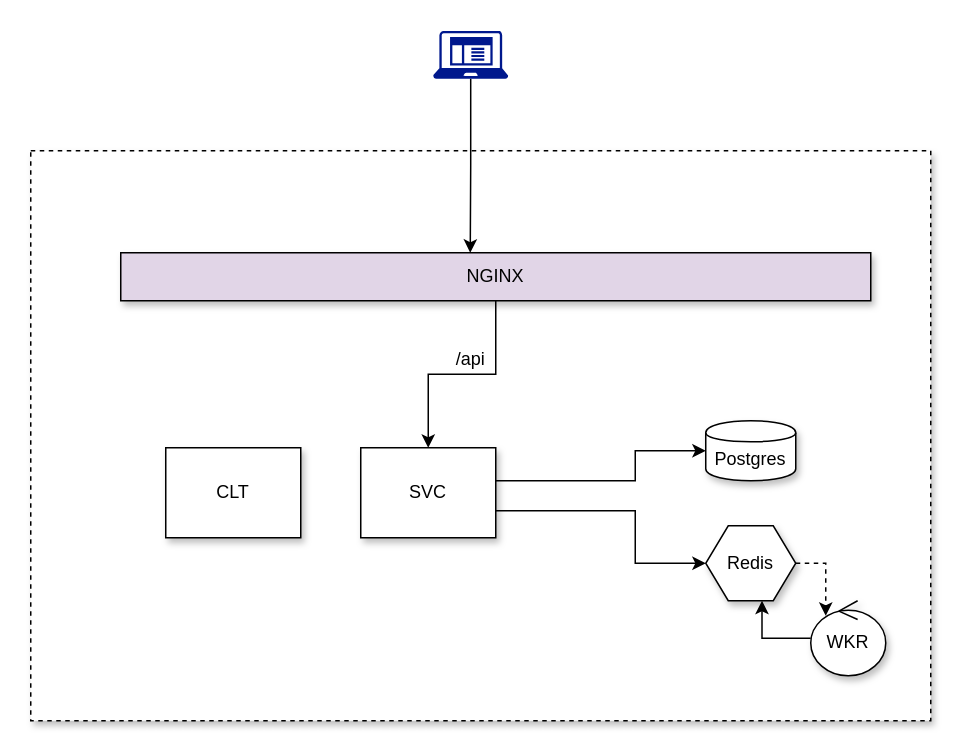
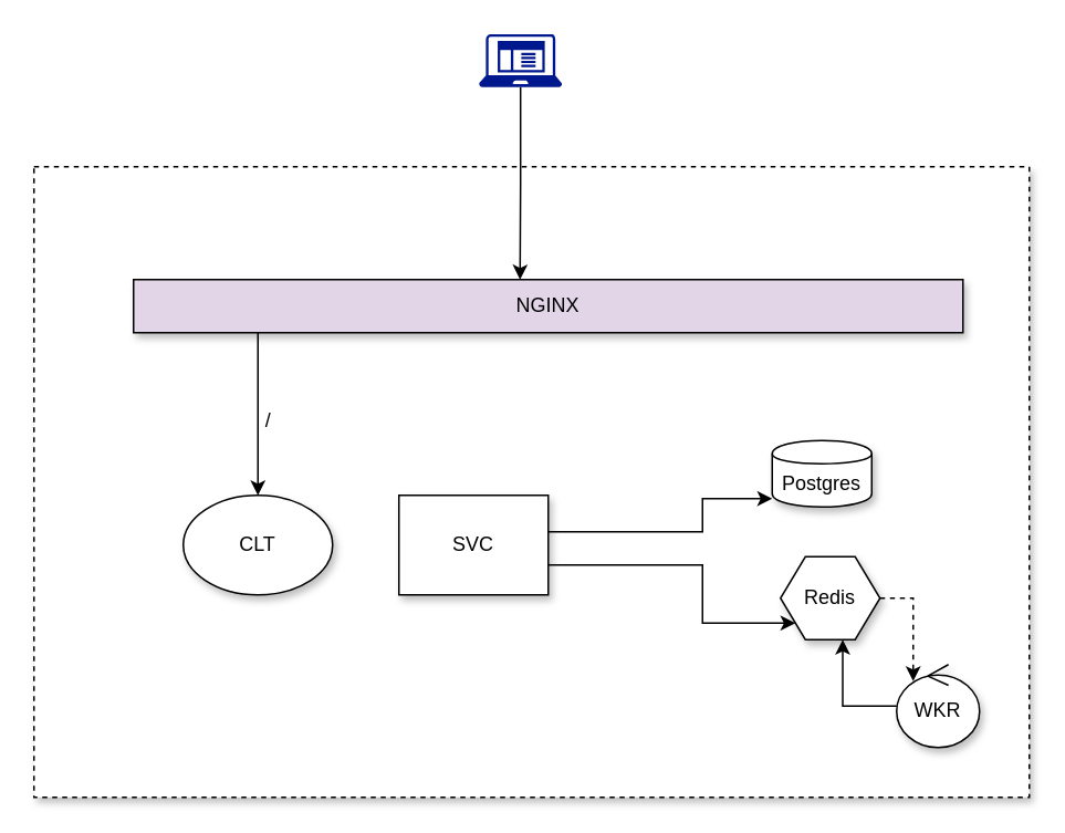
  <mxCell id="0" />
  <mxCell id="1" parent="0" />
  <mxCell id="2" value="" style="rounded=0;whiteSpace=wrap;html=1;shadow=1;dashed=1;align=left;" vertex="1" parent="1"><mxGeometry x="20" y="100" width="600" height="380" as="geometry" /></mxCell>
  <mxCell id="3" style="edgeStyle=orthogonalEdgeStyle;rounded=0;orthogonalLoop=1;jettySize=auto;html=1;entryX=0.466;entryY=0;entryDx=0;entryDy=0;entryPerimeter=0;" edge="1" parent="1" source="4" target="9"><mxGeometry relative="1" as="geometry" /></mxCell>
  <mxCell id="4" value="" style="aspect=fixed;pointerEvents=1;shadow=0;dashed=0;html=1;strokeColor=none;labelPosition=center;verticalLabelPosition=bottom;verticalAlign=top;align=center;fillColor=#00188D;shape=mxgraph.mscae.enterprise.client_application" vertex="1" parent="1"><mxGeometry x="288.29" y="20" width="50" height="32" as="geometry" /></mxCell>
- <mxCell id="5" value="" style="edgeStyle=orthogonalEdgeStyle;rounded=0;orthogonalLoop=1;jettySize=auto;html=1;" edge="1" parent="1" source="9" target="13"><mxGeometry relative="1" as="geometry" /></mxCell>
- <mxCell id="6" value="/api" style="text;html=1;align=center;verticalAlign=middle;resizable=0;points=[];labelBackgroundColor=#ffffff;" vertex="1" connectable="0" parent="5"><mxGeometry x="0.133" y="-2" relative="1" as="geometry"><mxPoint x="14.29" y="-8.95" as="offset" /></mxGeometry></mxCell>
+ <mxCell id="7" style="edgeStyle=orthogonalEdgeStyle;rounded=0;orthogonalLoop=1;jettySize=auto;html=1;entryX=0.5;entryY=0;entryDx=0;entryDy=0;" edge="1" parent="1" source="9" target="10"><mxGeometry relative="1" as="geometry"><Array as="points"><mxPoint x="155" y="200" /><mxPoint x="155" y="200" /></Array></mxGeometry></mxCell>
+ <mxCell id="8" value="/" style="text;html=1;align=center;verticalAlign=middle;resizable=0;points=[];labelBackgroundColor=#ffffff;" vertex="1" connectable="0" parent="7"><mxGeometry x="-0.022" y="-3" relative="1" as="geometry"><mxPoint x="8" y="4.67" as="offset" /></mxGeometry></mxCell>
  <mxCell id="9" value="NGINX" style="rounded=0;whiteSpace=wrap;html=1;shadow=1;fillColor=#e1d5e7;" vertex="1" parent="1"><mxGeometry x="80" y="168" width="500" height="32" as="geometry" /></mxCell>
- <mxCell id="10" value="CLT" style="rounded=0;whiteSpace=wrap;html=1;shadow=1;" vertex="1" parent="1"><mxGeometry x="110" y="298" width="90" height="60" as="geometry" /></mxCell>
+ <mxCell id="10" value="CLT" style="ellipse;whiteSpace=wrap;html=1;shadow=1;" vertex="1" parent="1"><mxGeometry x="110" y="298" width="90" height="60" as="geometry" /></mxCell>
  <mxCell id="11" style="edgeStyle=orthogonalEdgeStyle;rounded=0;orthogonalLoop=1;jettySize=auto;html=1;" edge="1" parent="1" source="13" target="14"><mxGeometry relative="1" as="geometry"><Array as="points"><mxPoint x="423" y="320" /><mxPoint x="423" y="300" /></Array></mxGeometry></mxCell>
  <mxCell id="12" style="edgeStyle=orthogonalEdgeStyle;rounded=0;orthogonalLoop=1;jettySize=auto;html=1;" edge="1" parent="1" source="13" target="16"><mxGeometry relative="1" as="geometry"><Array as="points"><mxPoint x="423" y="340" /><mxPoint x="423" y="375" /></Array></mxGeometry></mxCell>
  <mxCell id="13" value="SVC" style="rounded=0;whiteSpace=wrap;html=1;shadow=1;" vertex="1" parent="1"><mxGeometry x="240" y="298" width="90" height="60" as="geometry" /></mxCell>
- <mxCell id="14" value="Postgres" style="shape=cylinder;whiteSpace=wrap;html=1;boundedLbl=1;backgroundOutline=1;shadow=1;" vertex="1" parent="1"><mxGeometry x="470" y="280" width="60" height="40" as="geometry" /></mxCell>
+ <mxCell id="14" value="Postgres" style="shape=cylinder;whiteSpace=wrap;html=1;boundedLbl=1;backgroundOutline=1;shadow=1;" vertex="1" parent="1"><mxGeometry x="465" y="265" width="60" height="40" as="geometry" /></mxCell>
  <mxCell id="15" style="edgeStyle=orthogonalEdgeStyle;rounded=0;orthogonalLoop=1;jettySize=auto;html=1;entryX=0.2;entryY=0.2;entryDx=0;entryDy=0;entryPerimeter=0;dashed=1;" edge="1" parent="1" source="16" target="18"><mxGeometry relative="1" as="geometry" /></mxCell>
- <mxCell id="16" value="Redis" style="shape=hexagon;perimeter=hexagonPerimeter2;whiteSpace=wrap;html=1;shadow=1;" vertex="1" parent="1"><mxGeometry x="470" y="350" width="60" height="50" as="geometry" /></mxCell>
+ <mxCell id="16" value="Redis" style="shape=hexagon;perimeter=hexagonPerimeter2;whiteSpace=wrap;html=1;shadow=1;" vertex="1" parent="1"><mxGeometry x="470" y="335" width="60" height="50" as="geometry" /></mxCell>
  <mxCell id="17" style="edgeStyle=orthogonalEdgeStyle;rounded=0;orthogonalLoop=1;jettySize=auto;html=1;entryX=0.625;entryY=1;entryDx=0;entryDy=0;" edge="1" parent="1" source="18" target="16"><mxGeometry relative="1" as="geometry" /></mxCell>
  <mxCell id="18" value="WKR" style="ellipse;shape=umlControl;whiteSpace=wrap;html=1;shadow=1;" vertex="1" parent="1"><mxGeometry x="540" y="400" width="50" height="50" as="geometry" /></mxCell>
